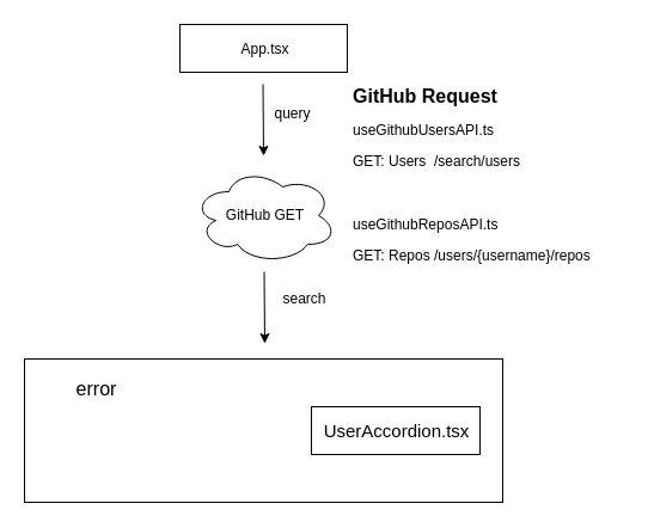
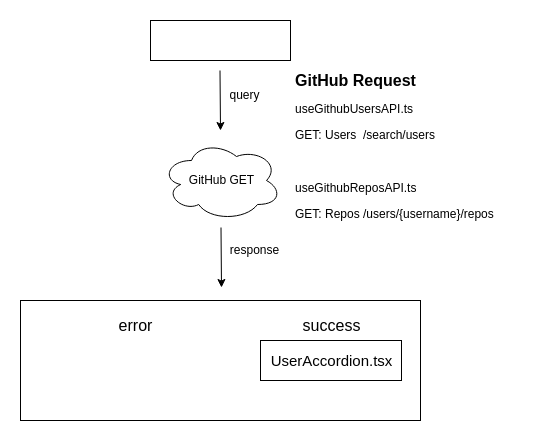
  <mxCell id="0" />
  <mxCell id="1" parent="0" />
  <mxCell id="2" value="" style="rounded=0;whiteSpace=wrap;html=1;" vertex="1" parent="1"><mxGeometry x="150" y="20" width="140" height="40" as="geometry" /></mxCell>
- <mxCell id="3" value="App.tsx" style="text;html=1;align=center;verticalAlign=middle;resizable=0;points=[];autosize=1;strokeColor=none;fillColor=none;" vertex="1" parent="1"><mxGeometry x="191" y="26" width="60" height="30" as="geometry" /></mxCell>
  <mxCell id="4" value="" style="endArrow=classic;html=1;" edge="1" parent="1"><mxGeometry width="50" height="50" relative="1" as="geometry"><mxPoint x="219.5" y="70" as="sourcePoint" /><mxPoint x="220" y="130" as="targetPoint" /></mxGeometry></mxCell>
  <mxCell id="5" value="" style="ellipse;shape=cloud;whiteSpace=wrap;html=1;" vertex="1" parent="1"><mxGeometry x="161" y="140" width="120" height="80" as="geometry" /></mxCell>
  <mxCell id="6" value="query" style="text;html=1;align=center;verticalAlign=middle;resizable=0;points=[];autosize=1;strokeColor=none;fillColor=none;" vertex="1" parent="1"><mxGeometry x="219" y="80" width="50" height="30" as="geometry" /></mxCell>
  <mxCell id="7" value="GitHub GET" style="text;html=1;align=center;verticalAlign=middle;resizable=0;points=[];autosize=1;strokeColor=none;fillColor=none;" vertex="1" parent="1"><mxGeometry x="181" y="165" width="80" height="30" as="geometry" /></mxCell>
  <mxCell id="8" value="" style="endArrow=classic;html=1;" edge="1" parent="1"><mxGeometry width="50" height="50" relative="1" as="geometry"><mxPoint x="220.5" y="227" as="sourcePoint" /><mxPoint x="221" y="287" as="targetPoint" /></mxGeometry></mxCell>
- <mxCell id="9" value="search" style="text;html=1;align=center;verticalAlign=middle;resizable=0;points=[];autosize=1;strokeColor=none;fillColor=none;" vertex="1" parent="1"><mxGeometry x="219" y="235" width="70" height="30" as="geometry" /></mxCell>
+ <mxCell id="9" value="response" style="text;html=1;align=center;verticalAlign=middle;resizable=0;points=[];autosize=1;strokeColor=none;fillColor=none;" vertex="1" parent="1"><mxGeometry x="219" y="235" width="70" height="30" as="geometry" /></mxCell>
  <mxCell id="10" value="" style="rounded=0;whiteSpace=wrap;html=1;" vertex="1" parent="1"><mxGeometry x="20" y="300" width="400" height="120" as="geometry" /></mxCell>
  <mxCell id="11" value="&lt;h1 style=&quot;font-size: 16px;&quot;&gt;GitHub Request&lt;/h1&gt;&lt;p&gt;useGithubUsersAPI.ts&lt;/p&gt;&lt;p&gt;GET: Users&amp;nbsp; /search/users&lt;/p&gt;&lt;p&gt;&lt;br&gt;&lt;/p&gt;&lt;p&gt;useGithubReposAPI.ts&lt;/p&gt;&lt;p&gt;GET: Repos /users/{username}/repos&lt;/p&gt;" style="text;html=1;strokeColor=none;fillColor=none;spacing=5;spacingTop=-20;whiteSpace=wrap;overflow=hidden;rounded=0;" vertex="1" parent="1"><mxGeometry x="290" y="70" width="230" height="170" as="geometry" /></mxCell>
- <mxCell id="12" value="error" style="text;html=1;align=center;verticalAlign=middle;resizable=0;points=[];autosize=1;strokeColor=none;fillColor=none;fontSize=16;" vertex="1" parent="1"><mxGeometry x="50" y="310" width="60" height="30" as="geometry" /></mxCell>
+ <mxCell id="12" value="error" style="text;html=1;align=center;verticalAlign=middle;resizable=0;points=[];autosize=1;strokeColor=none;fillColor=none;fontSize=16;" vertex="1" parent="1"><mxGeometry x="105" y="310" width="60" height="30" as="geometry" /></mxCell>
+ <mxCell id="13" value="success" style="text;html=1;align=center;verticalAlign=middle;resizable=0;points=[];autosize=1;strokeColor=none;fillColor=none;fontSize=16;" vertex="1" parent="1"><mxGeometry x="291" y="310" width="80" height="30" as="geometry" /></mxCell>
  <mxCell id="14" value="" style="rounded=0;whiteSpace=wrap;html=1;fontSize=15;" vertex="1" parent="1"><mxGeometry x="260" y="340" width="141" height="40" as="geometry" /></mxCell>
  <mxCell id="15" value="UserAccordion.tsx&lt;br&gt;" style="text;html=1;align=center;verticalAlign=middle;resizable=0;points=[];autosize=1;strokeColor=none;fillColor=none;fontSize=15;" vertex="1" parent="1"><mxGeometry x="256" y="345" width="150" height="30" as="geometry" /></mxCell>
